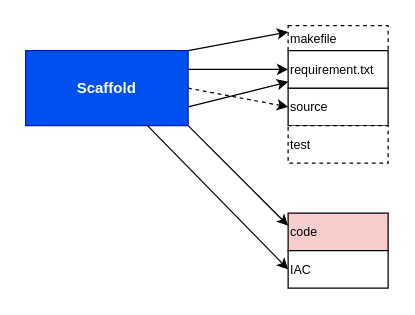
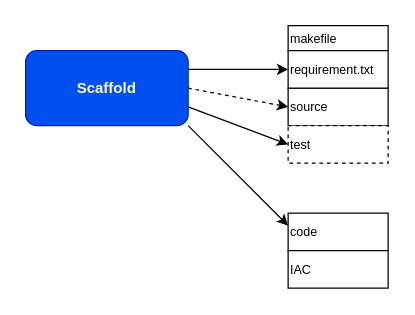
  <mxCell id="0" />
  <mxCell id="1" parent="0" />
- <mxCell id="2" style="edgeStyle=none;html=1;exitX=1;exitY=0;exitDx=0;exitDy=0;fontFamily=Times New Roman;rounded=1;entryX=0;entryY=0.25;entryDx=0;entryDy=0;" edge="1" parent="1" source="8" target="9"><mxGeometry relative="1" as="geometry"><mxPoint x="240" y="40" as="targetPoint" /></mxGeometry></mxCell>
  <mxCell id="3" style="edgeStyle=none;html=1;exitX=1;exitY=0.5;exitDx=0;exitDy=0;rounded=1;entryX=0;entryY=0.5;entryDx=0;entryDy=0;dashed=1;" edge="1" parent="1" source="8" target="10"><mxGeometry relative="1" as="geometry"><mxPoint x="230" y="70" as="targetPoint" /></mxGeometry></mxCell>
- <mxCell id="4" style="edgeStyle=none;html=1;exitX=1;exitY=0.75;exitDx=0;exitDy=0;rounded=1;" edge="1" parent="1" source="8" target="11"><mxGeometry relative="1" as="geometry"><mxPoint x="230" y="85" as="targetPoint" /></mxGeometry></mxCell>
+ <mxCell id="4" style="edgeStyle=none;html=1;exitX=1;exitY=0.75;exitDx=0;exitDy=0;rounded=1;entryX=0;entryY=0.5;entryDx=0;entryDy=0;" edge="1" parent="1" source="8" target="12"><mxGeometry relative="1" as="geometry"><mxPoint x="230" y="85" as="targetPoint" /></mxGeometry></mxCell>
  <mxCell id="5" style="edgeStyle=none;html=1;exitX=1;exitY=0.25;exitDx=0;exitDy=0;rounded=1;" edge="1" parent="1" source="8"><mxGeometry relative="1" as="geometry"><mxPoint x="230" y="55" as="targetPoint" /></mxGeometry></mxCell>
  <mxCell id="6" style="edgeStyle=none;html=1;exitX=1;exitY=1;exitDx=0;exitDy=0;fontSize=10;" edge="1" parent="1" source="8"><mxGeometry relative="1" as="geometry"><mxPoint x="230" y="180" as="targetPoint" /></mxGeometry></mxCell>
- <mxCell id="7" style="edgeStyle=none;html=1;exitX=0.75;exitY=1;exitDx=0;exitDy=0;entryX=0;entryY=0.5;entryDx=0;entryDy=0;fontSize=10;" edge="1" parent="1" source="8" target="14"><mxGeometry relative="1" as="geometry" /></mxCell>
- <mxCell id="8" value="Scaffold" style="whiteSpace=wrap;html=1;fontStyle=1;fillColor=#0050ef;fontColor=#ffffff;strokeColor=#001DBC;rounded=0;" vertex="1" parent="1"><mxGeometry x="20" y="40" width="130" height="60" as="geometry" /></mxCell>
- <mxCell id="9" value="makefile" style="whiteSpace=wrap;html=1;fontSize=10;fontStyle=0;align=left;verticalAlign=middle;dashed=1;" vertex="1" parent="1"><mxGeometry x="230" y="20" width="80" height="20" as="geometry" /></mxCell>
+ <mxCell id="8" value="Scaffold" style="whiteSpace=wrap;html=1;fontStyle=1;fillColor=#0050ef;fontColor=#ffffff;strokeColor=#001DBC;rounded=1;" vertex="1" parent="1"><mxGeometry x="20" y="40" width="130" height="60" as="geometry" /></mxCell>
+ <mxCell id="9" value="makefile" style="whiteSpace=wrap;html=1;fontSize=10;fontStyle=0;align=left;verticalAlign=middle;" vertex="1" parent="1"><mxGeometry x="230" y="20" width="80" height="20" as="geometry" /></mxCell>
  <mxCell id="10" value="source" style="whiteSpace=wrap;html=1;fontSize=10;fontStyle=0;align=left;verticalAlign=middle;" vertex="1" parent="1"><mxGeometry x="230" y="70" width="80" height="30" as="geometry" /></mxCell>
  <mxCell id="11" value="requirement.txt&lt;br style=&quot;font-size: 10px;&quot;&gt;" style="whiteSpace=wrap;html=1;fontSize=10;fontStyle=0;align=left;verticalAlign=middle;" vertex="1" parent="1"><mxGeometry x="230" y="40" width="80" height="30" as="geometry" /></mxCell>
  <mxCell id="12" value="test" style="whiteSpace=wrap;html=1;fontSize=10;fontStyle=0;align=left;verticalAlign=middle;dashed=1;" vertex="1" parent="1"><mxGeometry x="230" y="100" width="80" height="30" as="geometry" /></mxCell>
- <mxCell id="13" value="code" style="whiteSpace=wrap;html=1;fontSize=10;fontStyle=0;align=left;verticalAlign=middle;fillColor=#f8cecc;" vertex="1" parent="1"><mxGeometry x="230" y="170" width="80" height="30" as="geometry" /></mxCell>
+ <mxCell id="13" value="code" style="whiteSpace=wrap;html=1;fontSize=10;fontStyle=0;align=left;verticalAlign=middle;" vertex="1" parent="1"><mxGeometry x="230" y="170" width="80" height="30" as="geometry" /></mxCell>
  <mxCell id="14" value="IAC" style="whiteSpace=wrap;html=1;fontSize=10;fontStyle=0;align=left;verticalAlign=middle;" vertex="1" parent="1"><mxGeometry x="230" y="200" width="80" height="30" as="geometry" /></mxCell>
